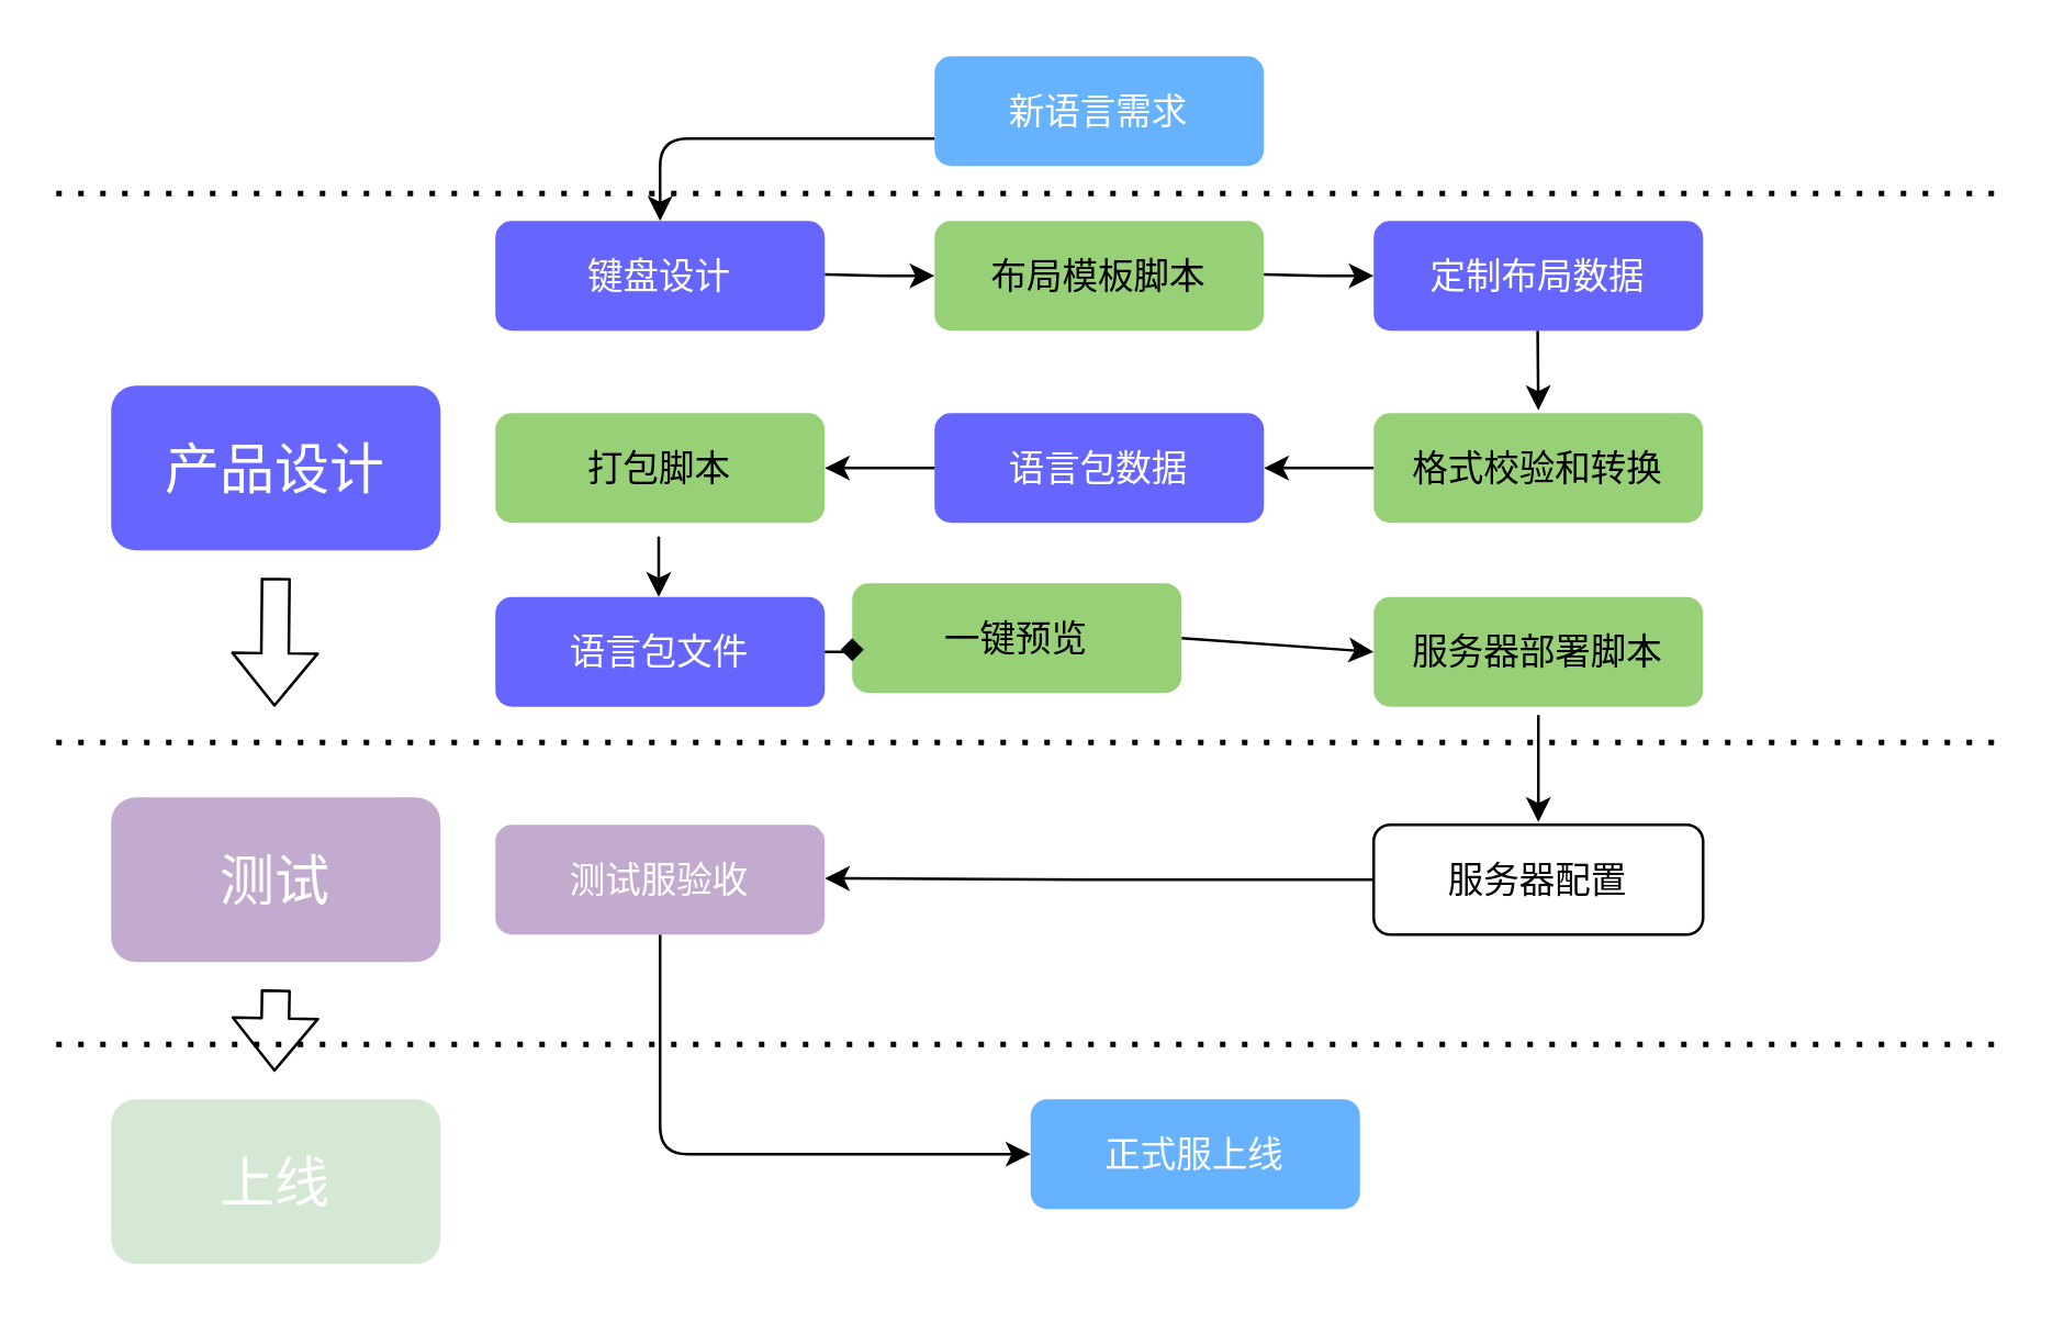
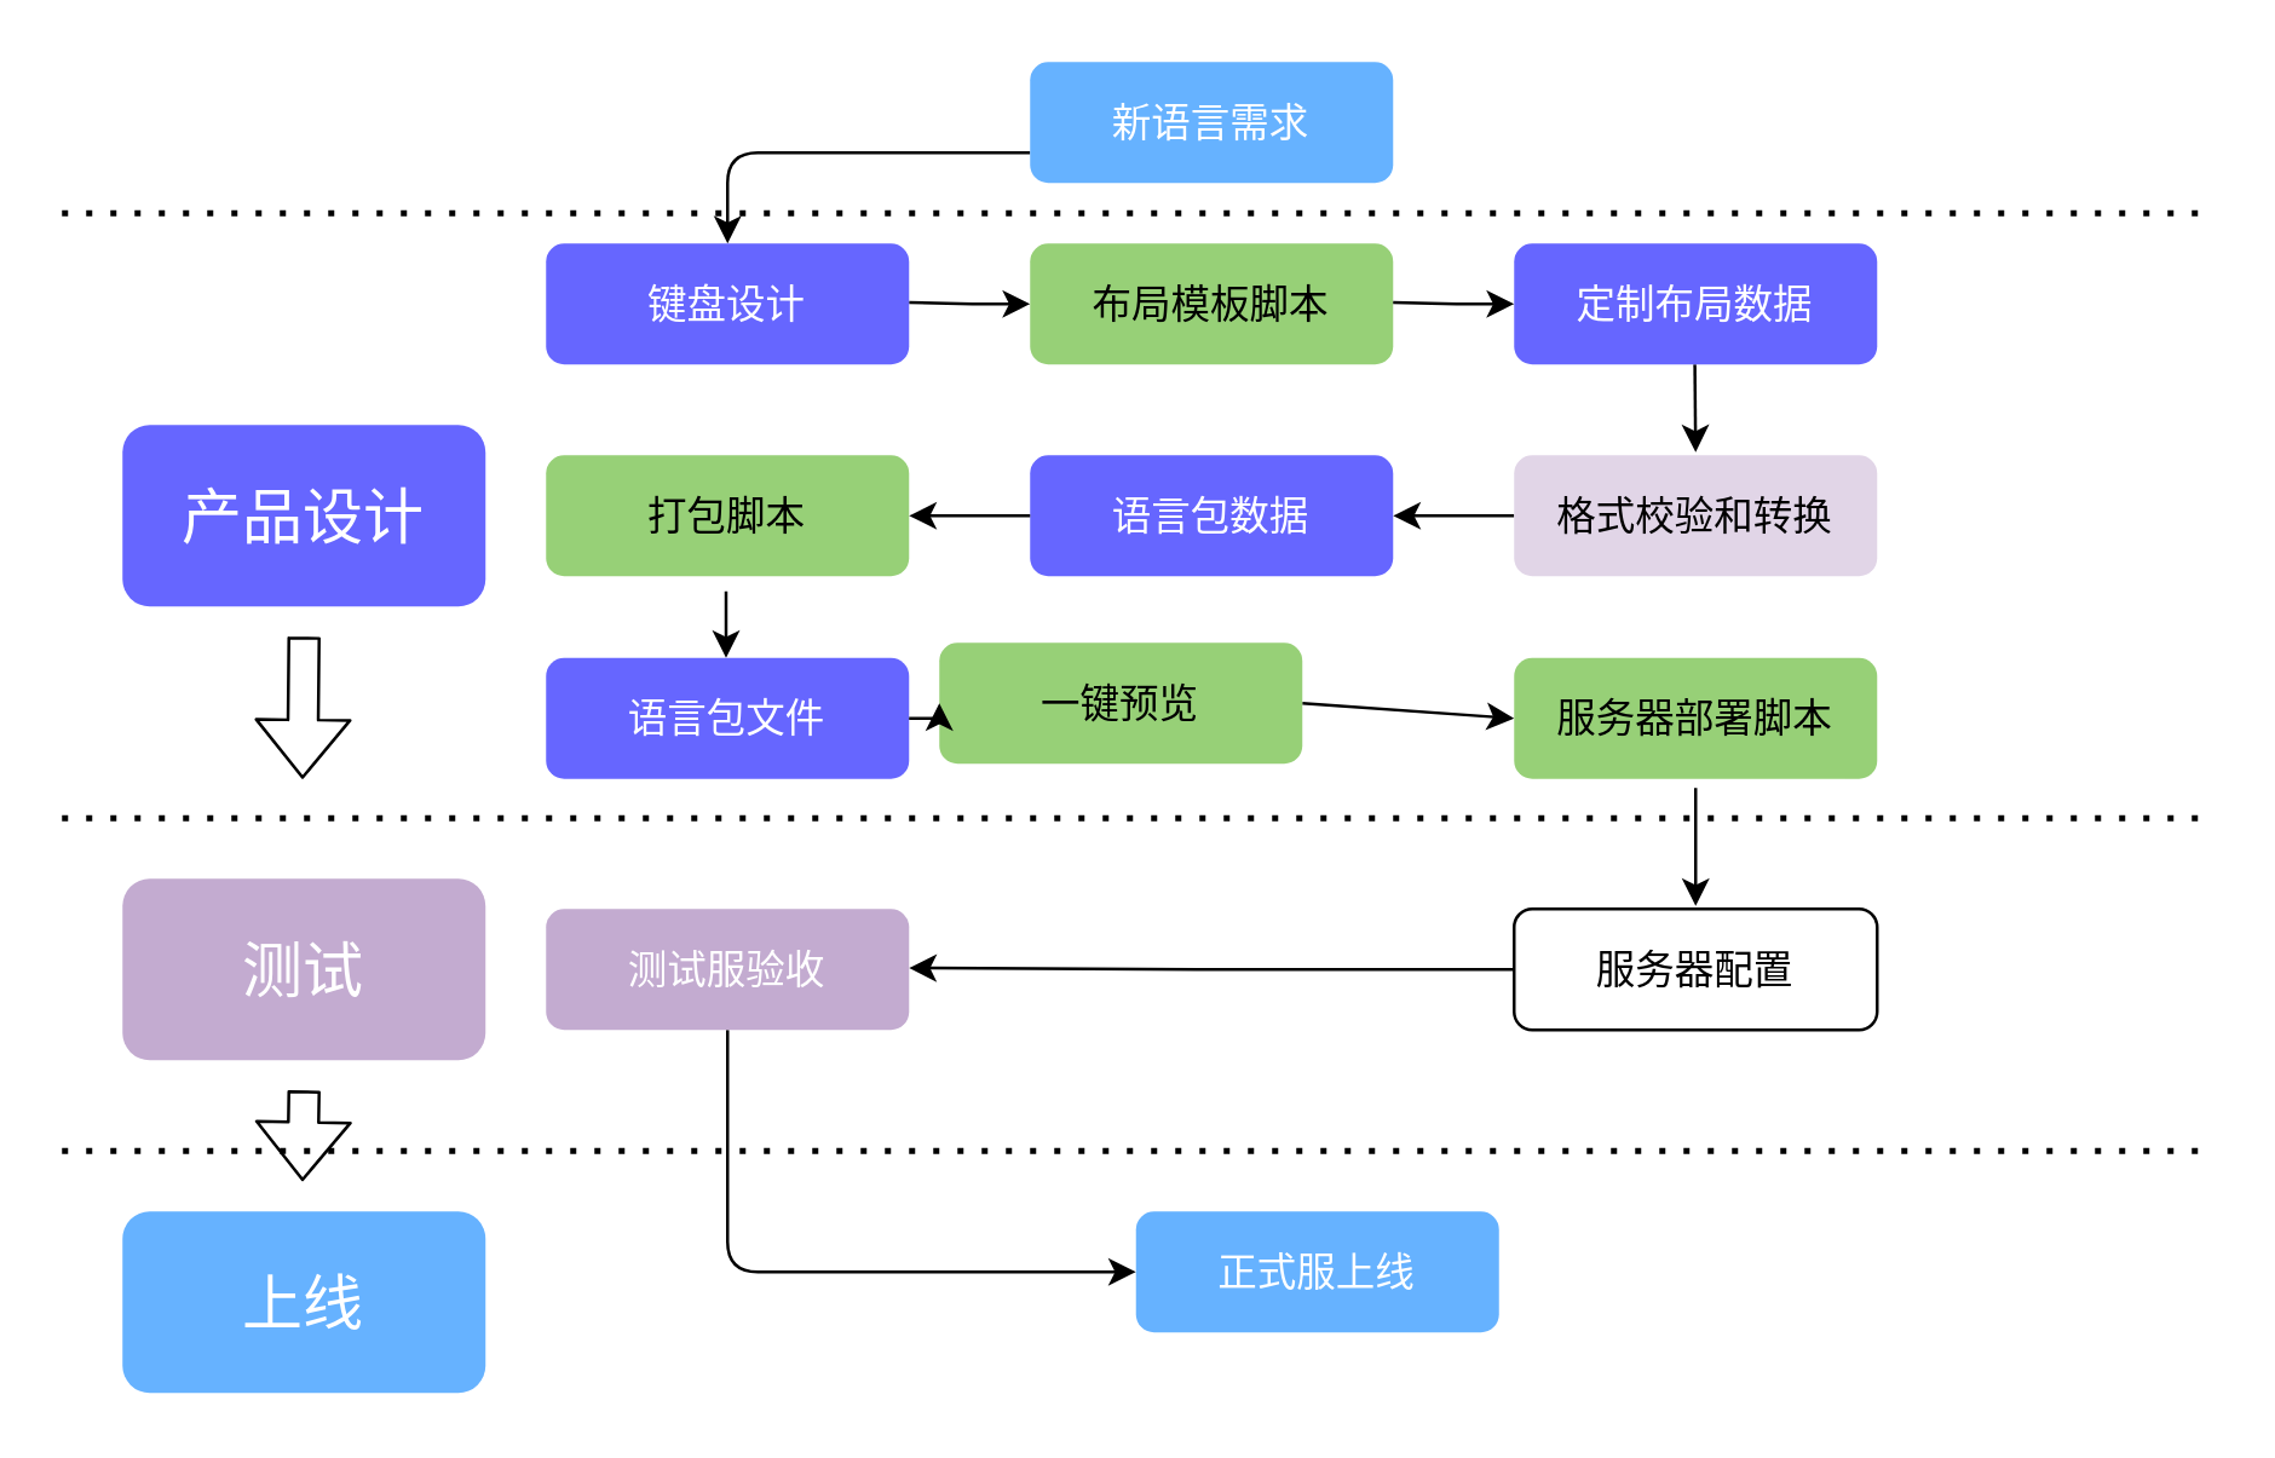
  <mxCell id="0" />
  <mxCell id="1" parent="0" />
  <mxCell id="2" value="" style="edgeStyle=orthogonalEdgeStyle;rounded=0;orthogonalLoop=1;jettySize=auto;html=1;" parent="1" edge="1"><mxGeometry relative="1" as="geometry"><mxPoint x="239.5" y="195" as="sourcePoint" /><mxPoint x="239.5" y="217" as="targetPoint" /></mxGeometry></mxCell>
  <mxCell id="3" value="" style="edgeStyle=orthogonalEdgeStyle;rounded=0;orthogonalLoop=1;jettySize=auto;html=1;entryX=0;entryY=0.5;entryDx=0;entryDy=0;" parent="1" edge="1" target="14"><mxGeometry relative="1" as="geometry"><mxPoint x="300" y="99.5" as="sourcePoint" /><mxPoint x="330" y="99.5" as="targetPoint" /></mxGeometry></mxCell>
  <mxCell id="4" value="" style="edgeStyle=orthogonalEdgeStyle;rounded=0;orthogonalLoop=1;jettySize=auto;html=1;exitX=0;exitY=0.5;exitDx=0;exitDy=0;" parent="1" edge="1" source="21"><mxGeometry relative="1" as="geometry"><mxPoint x="490" y="320" as="sourcePoint" /><mxPoint x="300" y="319.5" as="targetPoint" /><Array as="points"><mxPoint x="395" y="320" /></Array></mxGeometry></mxCell>
  <mxCell id="5" value="" style="endArrow=classic;html=1;exitX=0;exitY=0.5;exitDx=0;exitDy=0;entryX=0.5;entryY=0;entryDx=0;entryDy=0;" parent="1" edge="1"><mxGeometry width="50" height="50" relative="1" as="geometry"><mxPoint x="340" y="50" as="sourcePoint" /><mxPoint x="240" y="80" as="targetPoint" /><Array as="points"><mxPoint x="240" y="50" /></Array></mxGeometry></mxCell>
  <mxCell id="6" value="" style="endArrow=classic;html=1;entryX=1;entryY=0.5;entryDx=0;entryDy=0;" parent="1" edge="1" target="23"><mxGeometry width="50" height="50" relative="1" as="geometry"><mxPoint x="500" y="170" as="sourcePoint" /><mxPoint x="470" y="170" as="targetPoint" /></mxGeometry></mxCell>
  <mxCell id="7" value="" style="endArrow=classic;html=1;" parent="1" edge="1"><mxGeometry width="50" height="50" relative="1" as="geometry"><mxPoint x="560" y="260" as="sourcePoint" /><mxPoint x="560" y="299" as="targetPoint" /></mxGeometry></mxCell>
  <mxCell id="8" value="" style="endArrow=classic;html=1;" parent="1" edge="1"><mxGeometry width="50" height="50" relative="1" as="geometry"><mxPoint x="559.733" y="120" as="sourcePoint" /><mxPoint x="560" y="149" as="targetPoint" /><Array as="points" /></mxGeometry></mxCell>
  <mxCell id="9" value="" style="endArrow=classic;html=1;exitX=1;exitY=0.5;exitDx=0;exitDy=0;" parent="1" edge="1" source="20"><mxGeometry width="50" height="50" relative="1" as="geometry"><mxPoint x="560" y="290" as="sourcePoint" /><mxPoint x="500" y="237" as="targetPoint" /><Array as="points" /></mxGeometry></mxCell>
  <mxCell id="10" value="" style="endArrow=classic;html=1;exitX=0.5;exitY=1;exitDx=0;exitDy=0;entryX=0;entryY=0.5;entryDx=0;entryDy=0;" parent="1" target="12" edge="1"><mxGeometry width="50" height="50" relative="1" as="geometry"><mxPoint x="240" y="340" as="sourcePoint" /><mxPoint x="340" y="390" as="targetPoint" /><Array as="points"><mxPoint x="240" y="420" /></Array></mxGeometry></mxCell>
  <mxCell id="11" value="&lt;span style=&quot;font-size: 13px;&quot;&gt;新语言需求&lt;/span&gt;" style="rounded=1;whiteSpace=wrap;html=1;strokeColor=none;fontSize=13;fontColor=#FFFFFF;fillColor=#66B2FF;" parent="1" vertex="1"><mxGeometry x="340" y="20" width="120" height="40" as="geometry" /></mxCell>
  <mxCell id="12" value="正式服上线" style="rounded=1;whiteSpace=wrap;html=1;strokeColor=none;fontColor=#FFFFFF;fontSize=13;fillColor=#66B2FF;" parent="1" vertex="1"><mxGeometry x="375" y="400" width="120" height="40" as="geometry" /></mxCell>
  <mxCell id="13" value="键盘设计" style="rounded=1;whiteSpace=wrap;html=1;fillColor=#6666FF;fontColor=#FFFFFF;strokeColor=none;fontSize=13;" parent="1" vertex="1"><mxGeometry x="180" y="80" width="120" height="40" as="geometry" /></mxCell>
  <mxCell id="14" value="布局模板脚本" style="rounded=1;whiteSpace=wrap;html=1;fillColor=#97D077;strokeColor=none;fontSize=13;" parent="1" vertex="1"><mxGeometry x="340" y="80" width="120" height="40" as="geometry" /></mxCell>
- <mxCell id="15" value="格式校验和转换" style="rounded=1;whiteSpace=wrap;html=1;fillColor=#97D077;strokeColor=none;fontSize=13;" parent="1" vertex="1"><mxGeometry x="500" y="150" width="120" height="40" as="geometry" /></mxCell>
+ <mxCell id="15" value="格式校验和转换" style="rounded=1;whiteSpace=wrap;html=1;fillColor=#e1d5e7;strokeColor=none;fontSize=13;" parent="1" vertex="1"><mxGeometry x="500" y="150" width="120" height="40" as="geometry" /></mxCell>
  <mxCell id="16" value="打包脚本" style="rounded=1;whiteSpace=wrap;html=1;fillColor=#97D077;strokeColor=none;fontSize=13;" parent="1" vertex="1"><mxGeometry x="180" y="150" width="120" height="40" as="geometry" /></mxCell>
  <mxCell id="17" value="服务器部署脚本" style="rounded=1;whiteSpace=wrap;html=1;fillColor=#97D077;strokeColor=none;fontSize=13;" parent="1" vertex="1"><mxGeometry x="500" y="217" width="120" height="40" as="geometry" /></mxCell>
  <mxCell id="18" value="定制布局数据" style="rounded=1;whiteSpace=wrap;html=1;strokeColor=none;fillColor=#6666FF;fontColor=#FFFFFF;fontSize=13;" parent="1" vertex="1"><mxGeometry x="500" y="80" width="120" height="40" as="geometry" /></mxCell>
  <mxCell id="19" value="语言包文件" style="rounded=1;whiteSpace=wrap;html=1;fillColor=#6666FF;strokeColor=none;fontColor=#FFFFFF;fontSize=13;" parent="1" vertex="1"><mxGeometry x="180" y="217" width="120" height="40" as="geometry" /></mxCell>
  <mxCell id="20" value="一键预览" style="rounded=1;whiteSpace=wrap;html=1;fillColor=#97D077;strokeColor=none;fontSize=13;" parent="1" vertex="1"><mxGeometry x="310" y="212" width="120" height="40" as="geometry" /></mxCell>
  <mxCell id="21" value="服务器配置" style="rounded=1;whiteSpace=wrap;html=1;strokeColor=#000000;fillColor=#FFFFFF;fontSize=13;" parent="1" vertex="1"><mxGeometry x="500" y="300" width="120" height="40" as="geometry" /></mxCell>
  <mxCell id="22" value="测试服验收" style="rounded=1;whiteSpace=wrap;html=1;fillColor=#C3ABD0;strokeColor=none;fontColor=#FFFFFF;fontSize=13;" parent="1" vertex="1"><mxGeometry x="180" y="300" width="120" height="40" as="geometry" /></mxCell>
  <mxCell id="23" value="语言包数据" style="rounded=1;whiteSpace=wrap;html=1;fontColor=#FFFFFF;strokeColor=none;fillColor=#6666FF;fontSize=13;" parent="1" vertex="1"><mxGeometry x="340" y="150" width="120" height="40" as="geometry" /></mxCell>
  <mxCell id="24" value="" style="endArrow=none;dashed=1;html=1;dashPattern=1 3;strokeWidth=2;fontColor=#CCCCCC;" parent="1" edge="1"><mxGeometry width="50" height="50" relative="1" as="geometry"><mxPoint x="20" y="270" as="sourcePoint" /><mxPoint x="730" y="270" as="targetPoint" /></mxGeometry></mxCell>
  <mxCell id="25" value="" style="endArrow=none;dashed=1;html=1;dashPattern=1 3;strokeWidth=2;fontColor=#CCCCCC;" parent="1" edge="1"><mxGeometry width="50" height="50" relative="1" as="geometry"><mxPoint x="20" y="380" as="sourcePoint" /><mxPoint x="730" y="380" as="targetPoint" /></mxGeometry></mxCell>
  <mxCell id="26" value="" style="endArrow=none;dashed=1;html=1;dashPattern=1 3;strokeWidth=2;fontColor=#CCCCCC;" parent="1" edge="1"><mxGeometry width="50" height="50" relative="1" as="geometry"><mxPoint x="20" y="70" as="sourcePoint" /><mxPoint x="730" y="70" as="targetPoint" /></mxGeometry></mxCell>
  <mxCell id="27" value="&lt;font style=&quot;font-size: 20px&quot;&gt;测试&lt;/font&gt;" style="rounded=1;whiteSpace=wrap;html=1;fontColor=#ffffff;strokeColor=none;fillColor=#C3ABD0;" parent="1" vertex="1"><mxGeometry x="40" y="290" width="120" height="60" as="geometry" /></mxCell>
- <mxCell id="28" value="&lt;font style=&quot;font-size: 20px&quot;&gt;上线&lt;/font&gt;" style="rounded=1;whiteSpace=wrap;html=1;fontColor=#ffffff;strokeColor=none;fillColor=#d5e8d4;" parent="1" vertex="1"><mxGeometry x="40" y="400" width="120" height="60" as="geometry" /></mxCell>
+ <mxCell id="28" value="&lt;font style=&quot;font-size: 20px&quot;&gt;上线&lt;/font&gt;" style="rounded=1;whiteSpace=wrap;html=1;fontColor=#ffffff;strokeColor=none;fillColor=#66B2FF;" parent="1" vertex="1"><mxGeometry x="40" y="400" width="120" height="60" as="geometry" /></mxCell>
  <mxCell id="29" value="&lt;font style=&quot;font-size: 20px&quot;&gt;产品设计&lt;/font&gt;" style="rounded=1;whiteSpace=wrap;html=1;fontColor=#ffffff;fillColor=#6666FF;strokeColor=none;" parent="1" vertex="1"><mxGeometry x="40" y="140" width="120" height="60" as="geometry" /></mxCell>
  <mxCell id="30" value="" style="shape=flexArrow;endArrow=classic;html=1;fontColor=#CCCCCC;" edge="1" parent="1"><mxGeometry width="50" height="50" relative="1" as="geometry"><mxPoint x="100" y="210" as="sourcePoint" /><mxPoint x="99.5" y="257" as="targetPoint" /></mxGeometry></mxCell>
  <mxCell id="31" value="" style="shape=flexArrow;endArrow=classic;html=1;fontColor=#CCCCCC;" edge="1" parent="1"><mxGeometry width="50" height="50" relative="1" as="geometry"><mxPoint x="100" y="360" as="sourcePoint" /><mxPoint x="99.5" y="390" as="targetPoint" /></mxGeometry></mxCell>
  <mxCell id="32" value="" style="edgeStyle=orthogonalEdgeStyle;rounded=0;orthogonalLoop=1;jettySize=auto;html=1;entryX=0;entryY=0.5;entryDx=0;entryDy=0;" edge="1" parent="1" target="18"><mxGeometry relative="1" as="geometry"><mxPoint x="460" y="99.5" as="sourcePoint" /><mxPoint x="490" y="99.5" as="targetPoint" /></mxGeometry></mxCell>
  <mxCell id="33" value="" style="endArrow=classic;html=1;entryX=1;entryY=0.5;entryDx=0;entryDy=0;" edge="1" parent="1"><mxGeometry width="50" height="50" relative="1" as="geometry"><mxPoint x="340" y="170" as="sourcePoint" /><mxPoint x="300" y="170" as="targetPoint" /></mxGeometry></mxCell>
- <mxCell id="34" value="" style="edgeStyle=orthogonalEdgeStyle;rounded=0;orthogonalLoop=1;jettySize=auto;html=1;entryX=0;entryY=0.5;entryDx=0;entryDy=0;exitX=1;exitY=0.5;exitDx=0;exitDy=0;endArrow=diamond;" edge="1" parent="1" source="19" target="20"><mxGeometry relative="1" as="geometry"><mxPoint x="470" y="109.5" as="sourcePoint" /><mxPoint x="510" y="110" as="targetPoint" /></mxGeometry></mxCell>
+ <mxCell id="34" value="" style="edgeStyle=orthogonalEdgeStyle;rounded=0;orthogonalLoop=1;jettySize=auto;html=1;entryX=0;entryY=0.5;entryDx=0;entryDy=0;exitX=1;exitY=0.5;exitDx=0;exitDy=0;" edge="1" parent="1" source="19" target="20"><mxGeometry relative="1" as="geometry"><mxPoint x="470" y="109.5" as="sourcePoint" /><mxPoint x="510" y="110" as="targetPoint" /></mxGeometry></mxCell>
